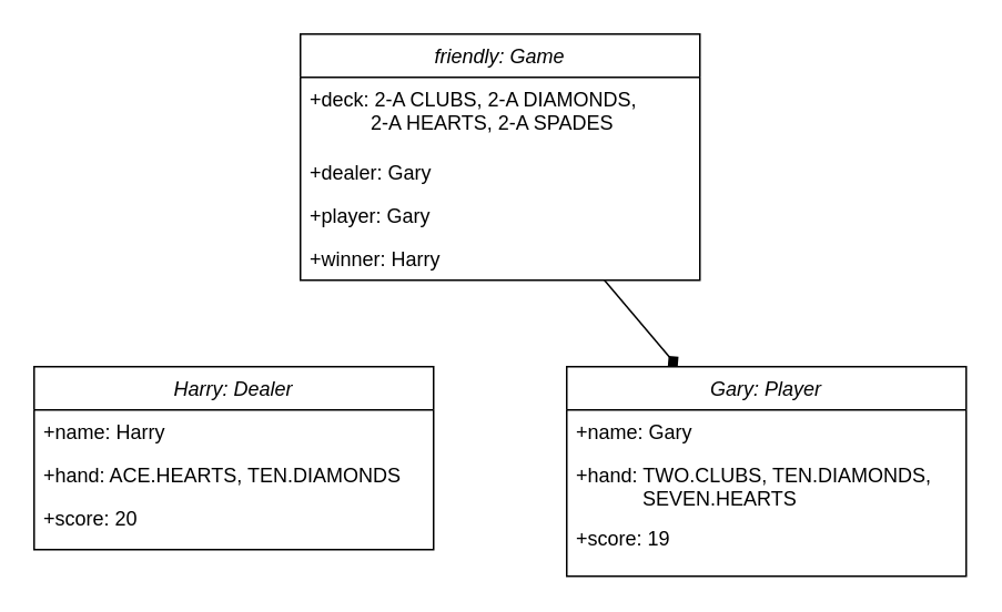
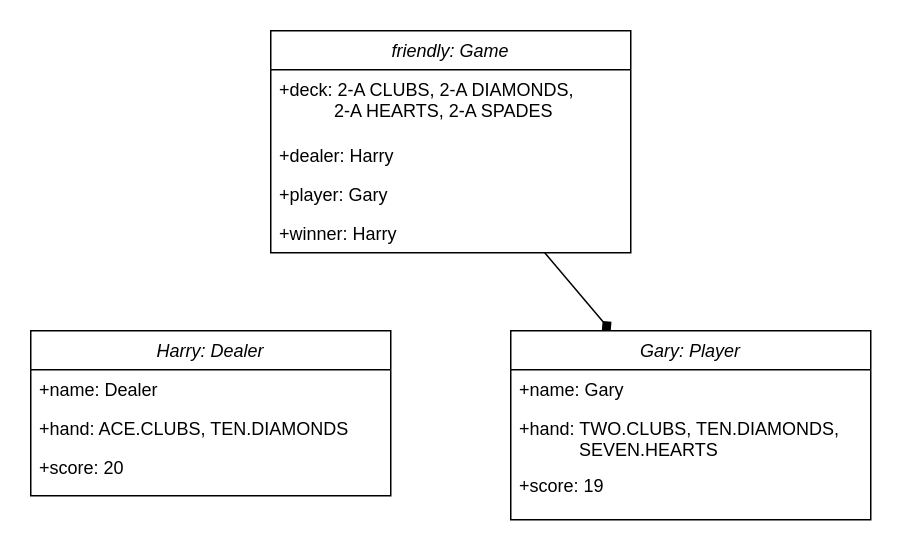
  <mxCell id="0" />
  <mxCell id="1" parent="0" />
  <mxCell id="2" value="Gary: Player" style="swimlane;fontStyle=2;align=center;verticalAlign=top;childLayout=stackLayout;horizontal=1;startSize=26;horizontalStack=0;resizeParent=1;resizeLast=0;collapsible=1;marginBottom=0;rounded=0;shadow=0;strokeWidth=1;" parent="1" vertex="1"><mxGeometry x="340" y="220" width="240" height="126" as="geometry"><mxRectangle x="550" y="140" width="160" height="26" as="alternateBounds" /></mxGeometry></mxCell>
  <mxCell id="3" value="+name: Gary" style="text;align=left;verticalAlign=top;spacingLeft=4;spacingRight=4;overflow=hidden;rotatable=0;points=[[0,0.5],[1,0.5]];portConstraint=eastwest;" parent="2" vertex="1"><mxGeometry y="26" width="240" height="26" as="geometry" /></mxCell>
  <mxCell id="4" value="+hand: TWO.CLUBS, TEN.DIAMONDS, &#10;            SEVEN.HEARTS" style="text;align=left;verticalAlign=top;spacingLeft=4;spacingRight=4;overflow=hidden;rotatable=0;points=[[0,0.5],[1,0.5]];portConstraint=eastwest;rounded=0;shadow=0;html=0;" parent="2" vertex="1"><mxGeometry y="52" width="240" height="38" as="geometry" /></mxCell>
  <mxCell id="5" value="+score: 19" style="text;align=left;verticalAlign=top;spacingLeft=4;spacingRight=4;overflow=hidden;rotatable=0;points=[[0,0.5],[1,0.5]];portConstraint=eastwest;rounded=0;shadow=0;html=0;" parent="2" vertex="1"><mxGeometry y="90" width="240" height="26" as="geometry" /></mxCell>
  <mxCell id="6" value="friendly: Game" style="swimlane;fontStyle=2;align=center;verticalAlign=top;childLayout=stackLayout;horizontal=1;startSize=26;horizontalStack=0;resizeParent=1;resizeLast=0;collapsible=1;marginBottom=0;rounded=0;shadow=0;strokeWidth=1;" vertex="1" parent="1"><mxGeometry x="180" y="20" width="240" height="148" as="geometry"><mxRectangle x="550" y="140" width="160" height="26" as="alternateBounds" /></mxGeometry></mxCell>
  <mxCell id="7" value="+deck: 2-A CLUBS, 2-A DIAMONDS, &#10;           2-A HEARTS, 2-A SPADES" style="text;align=left;verticalAlign=top;spacingLeft=4;spacingRight=4;overflow=hidden;rotatable=0;points=[[0,0.5],[1,0.5]];portConstraint=eastwest;" vertex="1" parent="6"><mxGeometry y="26" width="240" height="44" as="geometry" /></mxCell>
- <mxCell id="8" value="+dealer: Gary" style="text;align=left;verticalAlign=top;spacingLeft=4;spacingRight=4;overflow=hidden;rotatable=0;points=[[0,0.5],[1,0.5]];portConstraint=eastwest;rounded=0;shadow=0;html=0;" vertex="1" parent="6"><mxGeometry y="70" width="240" height="26" as="geometry" /></mxCell>
+ <mxCell id="8" value="+dealer: Harry" style="text;align=left;verticalAlign=top;spacingLeft=4;spacingRight=4;overflow=hidden;rotatable=0;points=[[0,0.5],[1,0.5]];portConstraint=eastwest;rounded=0;shadow=0;html=0;" vertex="1" parent="6"><mxGeometry y="70" width="240" height="26" as="geometry" /></mxCell>
  <mxCell id="9" value="+player: Gary" style="text;align=left;verticalAlign=top;spacingLeft=4;spacingRight=4;overflow=hidden;rotatable=0;points=[[0,0.5],[1,0.5]];portConstraint=eastwest;rounded=0;shadow=0;html=0;" vertex="1" parent="6"><mxGeometry y="96" width="240" height="26" as="geometry" /></mxCell>
  <mxCell id="10" value="+winner: Harry" style="text;align=left;verticalAlign=top;spacingLeft=4;spacingRight=4;overflow=hidden;rotatable=0;points=[[0,0.5],[1,0.5]];portConstraint=eastwest;rounded=0;shadow=0;html=0;" vertex="1" parent="6"><mxGeometry y="122" width="240" height="26" as="geometry" /></mxCell>
  <mxCell id="11" value="Harry: Dealer" style="swimlane;fontStyle=2;align=center;verticalAlign=top;childLayout=stackLayout;horizontal=1;startSize=26;horizontalStack=0;resizeParent=1;resizeLast=0;collapsible=1;marginBottom=0;rounded=0;shadow=0;strokeWidth=1;" vertex="1" parent="1"><mxGeometry x="20" y="220" width="240" height="110" as="geometry"><mxRectangle x="550" y="140" width="160" height="26" as="alternateBounds" /></mxGeometry></mxCell>
- <mxCell id="12" value="+name: Harry" style="text;align=left;verticalAlign=top;spacingLeft=4;spacingRight=4;overflow=hidden;rotatable=0;points=[[0,0.5],[1,0.5]];portConstraint=eastwest;" vertex="1" parent="11"><mxGeometry y="26" width="240" height="26" as="geometry" /></mxCell>
- <mxCell id="13" value="+hand: ACE.HEARTS, TEN.DIAMONDS" style="text;align=left;verticalAlign=top;spacingLeft=4;spacingRight=4;overflow=hidden;rotatable=0;points=[[0,0.5],[1,0.5]];portConstraint=eastwest;rounded=0;shadow=0;html=0;" vertex="1" parent="11"><mxGeometry y="52" width="240" height="26" as="geometry" /></mxCell>
+ <mxCell id="12" value="+name: Dealer" style="text;align=left;verticalAlign=top;spacingLeft=4;spacingRight=4;overflow=hidden;rotatable=0;points=[[0,0.5],[1,0.5]];portConstraint=eastwest;" vertex="1" parent="11"><mxGeometry y="26" width="240" height="26" as="geometry" /></mxCell>
+ <mxCell id="13" value="+hand: ACE.CLUBS, TEN.DIAMONDS" style="text;align=left;verticalAlign=top;spacingLeft=4;spacingRight=4;overflow=hidden;rotatable=0;points=[[0,0.5],[1,0.5]];portConstraint=eastwest;rounded=0;shadow=0;html=0;" vertex="1" parent="11"><mxGeometry y="52" width="240" height="26" as="geometry" /></mxCell>
  <mxCell id="14" value="+score: 20" style="text;align=left;verticalAlign=top;spacingLeft=4;spacingRight=4;overflow=hidden;rotatable=0;points=[[0,0.5],[1,0.5]];portConstraint=eastwest;rounded=0;shadow=0;html=0;" vertex="1" parent="11"><mxGeometry y="78" width="240" height="26" as="geometry" /></mxCell>
  <mxCell id="15" value="" style="endArrow=diamond;html=1;" edge="1" parent="1" source="6" target="2"><mxGeometry width="50" height="50" relative="1" as="geometry"><mxPoint x="370" y="330" as="sourcePoint" /><mxPoint x="420" y="280" as="targetPoint" /></mxGeometry></mxCell>
